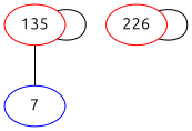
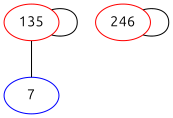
  graph {
    fontname=Ubuntu
    node [color=red fontname=Ubuntu]
    edge [fontname=Ubuntu]
    135
    7 [color=blue]
-   246 [label=226]
+   246
    135 -- 135
    135 -- 7
    246 -- 246
  }
